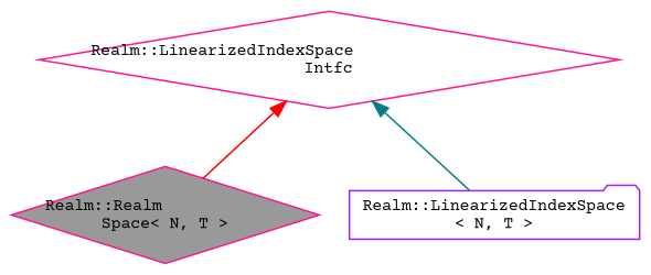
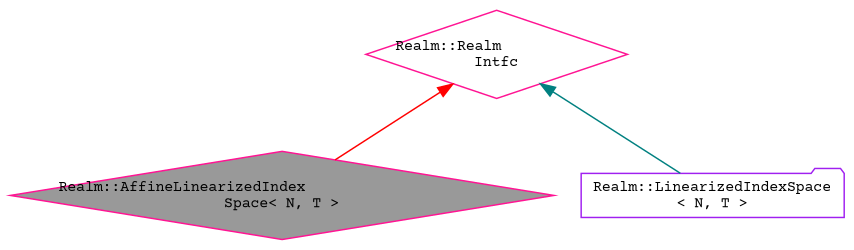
  digraph {
    fontname="Courier Prime"
    node [color=deeppink fillcolor=white fontname="Courier Prime" fontsize=10 shape=diamond style=filled]
    edge [dir=back fontname="Courier Prime" fontsize=10 labelfontname=Helvetica labelfontsize=10 style=solid]
-   n1 [fillcolor=grey60 fontcolor=black height=0.2 label="Realm::Realm\lSpace\< N, T \>" width=0.4]
+   n1 [fillcolor=grey60 fontcolor=black height=0.2 label="Realm::AffineLinearizedIndex\lSpace\< N, T \>" width=0.4]
    n2 [color=purple height=0.2 label="Realm::LinearizedIndexSpace\l\< N, T \>" shape=folder width=0.4]
-   n3 [height=0.2 label="Realm::LinearizedIndexSpace\lIntfc" width=0.4]
+   n3 [height=0.2 label="Realm::Realm\lIntfc" width=0.4]
    n3 -> n1 [color=red]
    n3 -> n2 [color=teal]
  }
